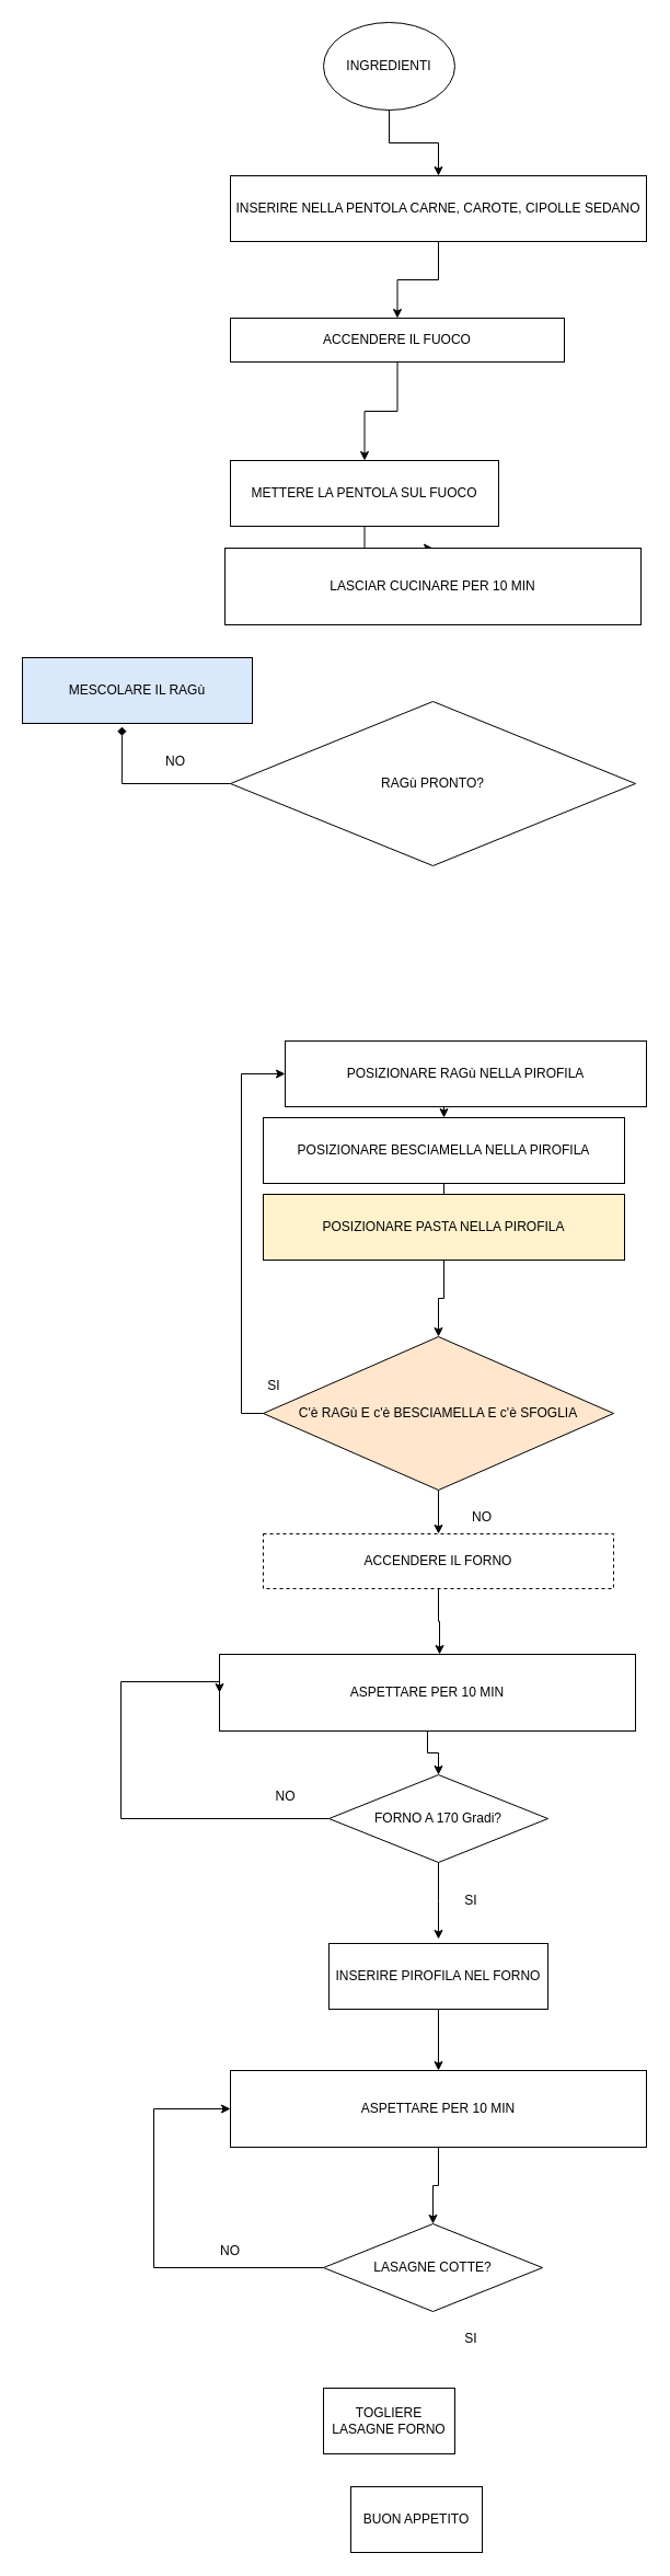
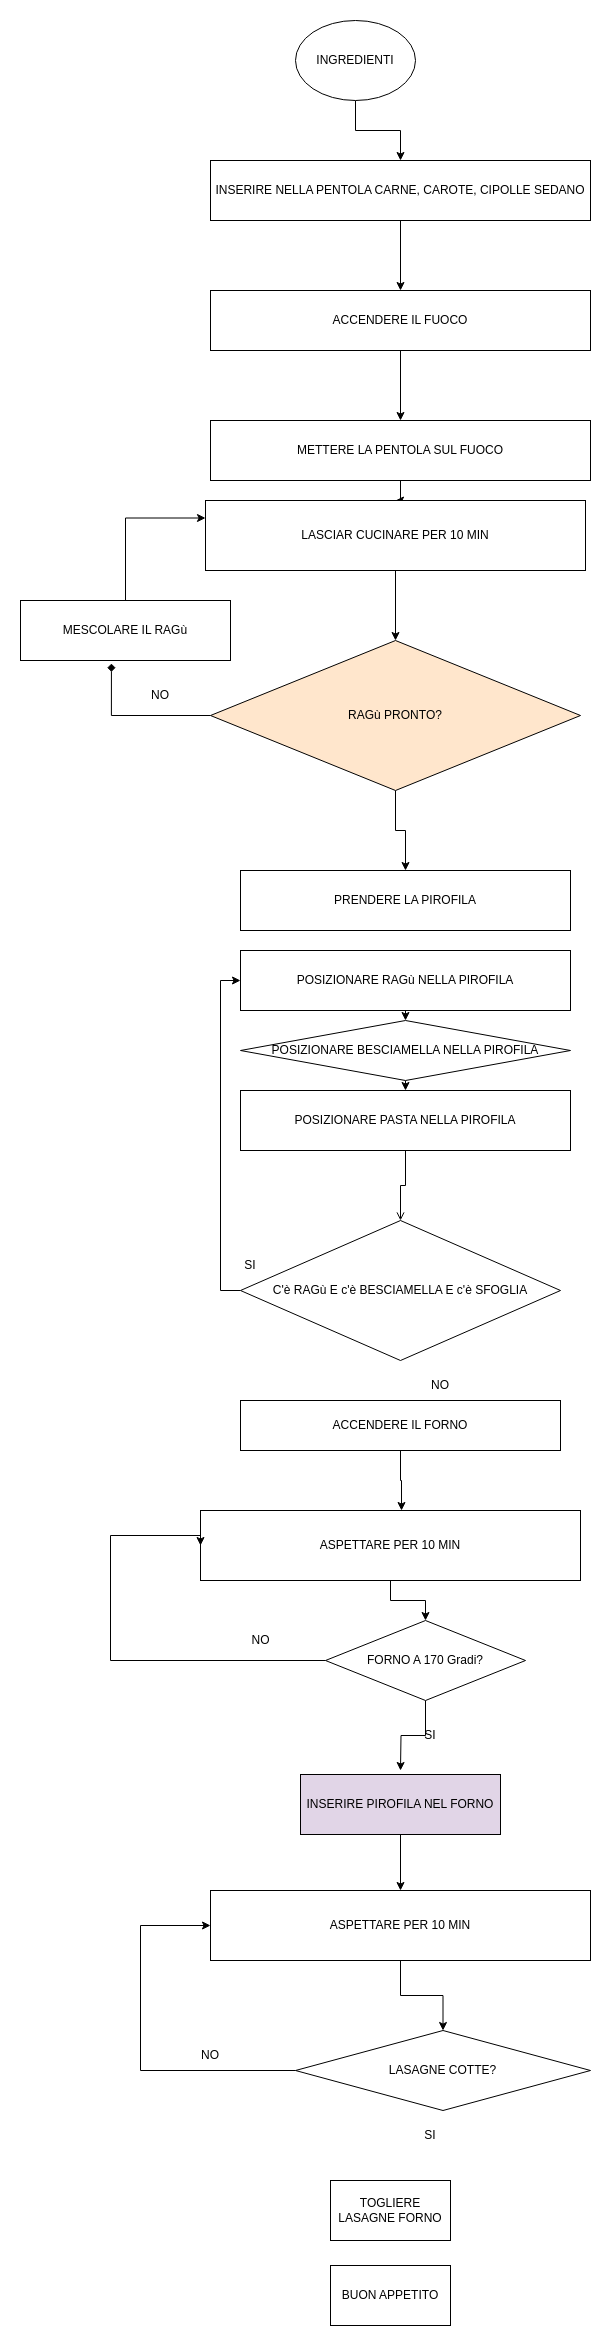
  <mxCell id="0" />
  <mxCell id="1" parent="0" />
  <mxCell id="2" style="edgeStyle=orthogonalEdgeStyle;rounded=0;orthogonalLoop=1;jettySize=auto;html=1;exitX=0.5;exitY=1;exitDx=0;exitDy=0;entryX=0.5;entryY=0;entryDx=0;entryDy=0;" edge="1" parent="1" source="3" target="5"><mxGeometry relative="1" as="geometry" /></mxCell>
  <mxCell id="3" value="INGREDIENTI" style="ellipse;whiteSpace=wrap;html=1;" vertex="1" parent="1"><mxGeometry x="295" y="20" width="120" height="80" as="geometry" /></mxCell>
  <mxCell id="4" style="edgeStyle=orthogonalEdgeStyle;rounded=0;orthogonalLoop=1;jettySize=auto;html=1;exitX=0.5;exitY=1;exitDx=0;exitDy=0;" edge="1" parent="1" source="5" target="7"><mxGeometry relative="1" as="geometry" /></mxCell>
  <mxCell id="5" value="INSERIRE NELLA PENTOLA CARNE, CAROTE, CIPOLLE SEDANO" style="rounded=0;whiteSpace=wrap;html=1;" vertex="1" parent="1"><mxGeometry x="210" y="160" width="380" height="60" as="geometry" /></mxCell>
  <mxCell id="6" style="edgeStyle=orthogonalEdgeStyle;rounded=0;orthogonalLoop=1;jettySize=auto;html=1;exitX=0.5;exitY=1;exitDx=0;exitDy=0;entryX=0.5;entryY=0;entryDx=0;entryDy=0;" edge="1" parent="1" source="7" target="9"><mxGeometry relative="1" as="geometry" /></mxCell>
- <mxCell id="7" value="ACCENDERE IL FUOCO" style="rounded=0;whiteSpace=wrap;html=1;" vertex="1" parent="1"><mxGeometry x="210" y="290" width="305" height="40" as="geometry" /></mxCell>
+ <mxCell id="7" value="ACCENDERE IL FUOCO" style="rounded=0;whiteSpace=wrap;html=1;" vertex="1" parent="1"><mxGeometry x="210" y="290" width="380" height="60" as="geometry" /></mxCell>
  <mxCell id="8" style="edgeStyle=orthogonalEdgeStyle;rounded=0;orthogonalLoop=1;jettySize=auto;html=1;exitX=0.5;exitY=1;exitDx=0;exitDy=0;" edge="1" parent="1" source="9" target="11"><mxGeometry relative="1" as="geometry" /></mxCell>
- <mxCell id="9" value="METTERE LA PENTOLA SUL FUOCO" style="rounded=0;whiteSpace=wrap;html=1;" vertex="1" parent="1"><mxGeometry x="210" y="420" width="245" height="60" as="geometry" /></mxCell>
+ <mxCell id="9" value="METTERE LA PENTOLA SUL FUOCO" style="rounded=0;whiteSpace=wrap;html=1;" vertex="1" parent="1"><mxGeometry x="210" y="420" width="380" height="60" as="geometry" /></mxCell>
+ <mxCell id="10" style="edgeStyle=orthogonalEdgeStyle;rounded=0;orthogonalLoop=1;jettySize=auto;html=1;exitX=0.5;exitY=1;exitDx=0;exitDy=0;" edge="1" parent="1" source="11" target="14"><mxGeometry relative="1" as="geometry" /></mxCell>
  <mxCell id="11" value="LASCIAR CUCINARE PER 10 MIN" style="rounded=0;whiteSpace=wrap;html=1;" vertex="1" parent="1"><mxGeometry x="205" y="500" width="380" height="70" as="geometry" /></mxCell>
  <mxCell id="12" style="edgeStyle=orthogonalEdgeStyle;rounded=0;orthogonalLoop=1;jettySize=auto;html=1;exitX=0;exitY=0.5;exitDx=0;exitDy=0;entryX=0.433;entryY=1.05;entryDx=0;entryDy=0;entryPerimeter=0;endArrow=diamond;" edge="1" parent="1" source="14" target="17"><mxGeometry relative="1" as="geometry"><Array as="points"><mxPoint x="110" y="715" /><mxPoint x="110" y="663" /></Array></mxGeometry></mxCell>
- <mxCell id="14" value="RAGù PRONTO?" style="rhombus;whiteSpace=wrap;html=1;" vertex="1" parent="1"><mxGeometry x="210" y="640" width="370" height="150" as="geometry" /></mxCell>
+ <mxCell id="13" value="" style="edgeStyle=orthogonalEdgeStyle;rounded=0;orthogonalLoop=1;jettySize=auto;html=1;" edge="1" parent="1" source="14" target="18"><mxGeometry relative="1" as="geometry" /></mxCell>
+ <mxCell id="14" value="RAGù PRONTO?" style="rhombus;whiteSpace=wrap;html=1;fillColor=#ffe6cc;" vertex="1" parent="1"><mxGeometry x="210" y="640" width="370" height="150" as="geometry" /></mxCell>
  <mxCell id="15" value="NO" style="text;html=1;strokeColor=none;fillColor=none;align=center;verticalAlign=middle;whiteSpace=wrap;rounded=0;" vertex="1" parent="1"><mxGeometry x="130" y="680" width="60" height="30" as="geometry" /></mxCell>
- <mxCell id="17" value="MESCOLARE IL RAGù" style="rounded=0;whiteSpace=wrap;html=1;fillColor=#dae8fc;" vertex="1" parent="1"><mxGeometry x="20" y="600" width="210" height="60" as="geometry" /></mxCell>
+ <mxCell id="16" style="edgeStyle=orthogonalEdgeStyle;rounded=0;orthogonalLoop=1;jettySize=auto;html=1;exitX=0.5;exitY=0;exitDx=0;exitDy=0;entryX=0;entryY=0.25;entryDx=0;entryDy=0;" edge="1" parent="1" source="17" target="11"><mxGeometry relative="1" as="geometry" /></mxCell>
+ <mxCell id="17" value="MESCOLARE IL RAGù" style="rounded=0;whiteSpace=wrap;html=1;" vertex="1" parent="1"><mxGeometry x="20" y="600" width="210" height="60" as="geometry" /></mxCell>
+ <mxCell id="18" value="PRENDERE LA PIROFILA" style="rounded=0;whiteSpace=wrap;html=1;" vertex="1" parent="1"><mxGeometry x="240" y="870" width="330" height="60" as="geometry" /></mxCell>
  <mxCell id="19" style="edgeStyle=orthogonalEdgeStyle;rounded=0;orthogonalLoop=1;jettySize=auto;html=1;exitX=0.5;exitY=1;exitDx=0;exitDy=0;entryX=0.5;entryY=0;entryDx=0;entryDy=0;" edge="1" parent="1" source="20" target="22"><mxGeometry relative="1" as="geometry" /></mxCell>
- <mxCell id="20" value="POSIZIONARE RAGù NELLA PIROFILA" style="rounded=0;whiteSpace=wrap;html=1;" vertex="1" parent="1"><mxGeometry x="260" y="950" width="330" height="60" as="geometry" /></mxCell>
- <mxCell id="21" style="edgeStyle=orthogonalEdgeStyle;rounded=0;orthogonalLoop=1;jettySize=auto;html=1;exitX=0.5;exitY=1;exitDx=0;exitDy=0;entryX=0.5;entryY=0;entryDx=0;entryDy=0;endArrow=none;" edge="1" parent="1" source="22" target="24"><mxGeometry relative="1" as="geometry" /></mxCell>
- <mxCell id="22" value="POSIZIONARE BESCIAMELLA NELLA PIROFILA" style="rounded=0;whiteSpace=wrap;html=1;" vertex="1" parent="1"><mxGeometry x="240" y="1020" width="330" height="60" as="geometry" /></mxCell>
- <mxCell id="23" style="edgeStyle=orthogonalEdgeStyle;rounded=0;orthogonalLoop=1;jettySize=auto;html=1;exitX=0.5;exitY=1;exitDx=0;exitDy=0;entryX=0.5;entryY=0;entryDx=0;entryDy=0;" edge="1" parent="1" source="24" target="27"><mxGeometry relative="1" as="geometry" /></mxCell>
- <mxCell id="24" value="POSIZIONARE PASTA NELLA PIROFILA" style="rounded=0;whiteSpace=wrap;html=1;fillColor=#fff2cc;" vertex="1" parent="1"><mxGeometry x="240" y="1090" width="330" height="60" as="geometry" /></mxCell>
+ <mxCell id="20" value="POSIZIONARE RAGù NELLA PIROFILA" style="rounded=0;whiteSpace=wrap;html=1;" vertex="1" parent="1"><mxGeometry x="240" y="950" width="330" height="60" as="geometry" /></mxCell>
+ <mxCell id="21" style="edgeStyle=orthogonalEdgeStyle;rounded=0;orthogonalLoop=1;jettySize=auto;html=1;exitX=0.5;exitY=1;exitDx=0;exitDy=0;entryX=0.5;entryY=0;entryDx=0;entryDy=0;" edge="1" parent="1" source="22" target="24"><mxGeometry relative="1" as="geometry" /></mxCell>
+ <mxCell id="22" value="POSIZIONARE BESCIAMELLA NELLA PIROFILA" style="rhombus;whiteSpace=wrap;html=1;" vertex="1" parent="1"><mxGeometry x="240" y="1020" width="330" height="60" as="geometry" /></mxCell>
+ <mxCell id="23" style="edgeStyle=orthogonalEdgeStyle;rounded=0;orthogonalLoop=1;jettySize=auto;html=1;exitX=0.5;exitY=1;exitDx=0;exitDy=0;entryX=0.5;entryY=0;entryDx=0;entryDy=0;endArrow=open;" edge="1" parent="1" source="24" target="27"><mxGeometry relative="1" as="geometry" /></mxCell>
+ <mxCell id="24" value="POSIZIONARE PASTA NELLA PIROFILA" style="rounded=0;whiteSpace=wrap;html=1;" vertex="1" parent="1"><mxGeometry x="240" y="1090" width="330" height="60" as="geometry" /></mxCell>
  <mxCell id="25" style="edgeStyle=orthogonalEdgeStyle;rounded=0;orthogonalLoop=1;jettySize=auto;html=1;exitX=0;exitY=0.5;exitDx=0;exitDy=0;entryX=0;entryY=0.5;entryDx=0;entryDy=0;" edge="1" parent="1" source="27" target="20"><mxGeometry relative="1" as="geometry" /></mxCell>
- <mxCell id="26" style="edgeStyle=orthogonalEdgeStyle;rounded=0;orthogonalLoop=1;jettySize=auto;html=1;exitX=0.5;exitY=1;exitDx=0;exitDy=0;" edge="1" parent="1" source="27" target="30"><mxGeometry relative="1" as="geometry" /></mxCell>
- <mxCell id="27" value="C'è RAGù E c'è BESCIAMELLA E c'è SFOGLIA" style="rhombus;whiteSpace=wrap;html=1;fillColor=#ffe6cc;" vertex="1" parent="1"><mxGeometry x="240" y="1220" width="320" height="140" as="geometry" /></mxCell>
+ <mxCell id="27" value="C'è RAGù E c'è BESCIAMELLA E c'è SFOGLIA" style="rhombus;whiteSpace=wrap;html=1;" vertex="1" parent="1"><mxGeometry x="240" y="1220" width="320" height="140" as="geometry" /></mxCell>
  <mxCell id="28" value="SI" style="text;html=1;strokeColor=none;fillColor=none;align=center;verticalAlign=middle;whiteSpace=wrap;rounded=0;" vertex="1" parent="1"><mxGeometry x="220" y="1250" width="60" height="30" as="geometry" /></mxCell>
  <mxCell id="29" style="edgeStyle=orthogonalEdgeStyle;rounded=0;orthogonalLoop=1;jettySize=auto;html=1;exitX=0.5;exitY=1;exitDx=0;exitDy=0;entryX=0.529;entryY=0;entryDx=0;entryDy=0;entryPerimeter=0;" edge="1" parent="1" source="30" target="33"><mxGeometry relative="1" as="geometry" /></mxCell>
- <mxCell id="30" value="ACCENDERE IL FORNO" style="rounded=0;whiteSpace=wrap;html=1;dashed=1;" vertex="1" parent="1"><mxGeometry x="240" y="1400" width="320" height="50" as="geometry" /></mxCell>
+ <mxCell id="30" value="ACCENDERE IL FORNO" style="rounded=0;whiteSpace=wrap;html=1;" vertex="1" parent="1"><mxGeometry x="240" y="1400" width="320" height="50" as="geometry" /></mxCell>
  <mxCell id="31" value="NO" style="text;html=1;strokeColor=none;fillColor=none;align=center;verticalAlign=middle;whiteSpace=wrap;rounded=0;" vertex="1" parent="1"><mxGeometry x="410" y="1370" width="60" height="30" as="geometry" /></mxCell>
  <mxCell id="32" style="edgeStyle=orthogonalEdgeStyle;rounded=0;orthogonalLoop=1;jettySize=auto;html=1;exitX=0.5;exitY=1;exitDx=0;exitDy=0;entryX=0.5;entryY=0;entryDx=0;entryDy=0;" edge="1" parent="1" source="33" target="36"><mxGeometry relative="1" as="geometry" /></mxCell>
  <mxCell id="33" value="ASPETTARE PER 10 MIN" style="rounded=0;whiteSpace=wrap;html=1;" vertex="1" parent="1"><mxGeometry x="200" y="1510" width="380" height="70" as="geometry" /></mxCell>
  <mxCell id="34" style="edgeStyle=orthogonalEdgeStyle;rounded=0;orthogonalLoop=1;jettySize=auto;html=1;exitX=0;exitY=0.5;exitDx=0;exitDy=0;entryX=0;entryY=0.5;entryDx=0;entryDy=0;" edge="1" parent="1" source="36" target="33"><mxGeometry relative="1" as="geometry"><mxPoint x="120" y="1540" as="targetPoint" /><Array as="points"><mxPoint x="110" y="1660" /><mxPoint x="110" y="1535" /></Array></mxGeometry></mxCell>
  <mxCell id="35" style="edgeStyle=orthogonalEdgeStyle;rounded=0;orthogonalLoop=1;jettySize=auto;html=1;exitX=0.5;exitY=1;exitDx=0;exitDy=0;" edge="1" parent="1" source="36"><mxGeometry relative="1" as="geometry"><mxPoint x="400" y="1770" as="targetPoint" /></mxGeometry></mxCell>
- <mxCell id="36" value="FORNO A 170 Gradi?" style="rhombus;whiteSpace=wrap;html=1;" vertex="1" parent="1"><mxGeometry x="300" y="1620" width="200" height="80" as="geometry" /></mxCell>
+ <mxCell id="36" value="FORNO A 170 Gradi?" style="rhombus;whiteSpace=wrap;html=1;" vertex="1" parent="1"><mxGeometry x="325" y="1620" width="200" height="80" as="geometry" /></mxCell>
  <mxCell id="37" value="NO" style="text;html=1;align=center;verticalAlign=middle;resizable=0;points=[];autosize=1;strokeColor=none;fillColor=none;" vertex="1" parent="1"><mxGeometry x="240" y="1625" width="40" height="30" as="geometry" /></mxCell>
  <mxCell id="38" style="edgeStyle=orthogonalEdgeStyle;rounded=0;orthogonalLoop=1;jettySize=auto;html=1;exitX=0.5;exitY=1;exitDx=0;exitDy=0;entryX=0.5;entryY=0;entryDx=0;entryDy=0;" edge="1" parent="1" source="39" target="42"><mxGeometry relative="1" as="geometry" /></mxCell>
- <mxCell id="39" value="INSERIRE PIROFILA NEL FORNO" style="rounded=0;whiteSpace=wrap;html=1;" vertex="1" parent="1"><mxGeometry x="300" y="1774" width="200" height="60" as="geometry" /></mxCell>
+ <mxCell id="39" value="INSERIRE PIROFILA NEL FORNO" style="rounded=0;whiteSpace=wrap;html=1;fillColor=#e1d5e7;" vertex="1" parent="1"><mxGeometry x="300" y="1774" width="200" height="60" as="geometry" /></mxCell>
  <mxCell id="40" value="SI" style="text;html=1;strokeColor=none;fillColor=none;align=center;verticalAlign=middle;whiteSpace=wrap;rounded=0;" vertex="1" parent="1"><mxGeometry x="400" y="1720" width="60" height="30" as="geometry" /></mxCell>
  <mxCell id="41" style="edgeStyle=orthogonalEdgeStyle;rounded=0;orthogonalLoop=1;jettySize=auto;html=1;exitX=0.5;exitY=1;exitDx=0;exitDy=0;entryX=0.5;entryY=0;entryDx=0;entryDy=0;" edge="1" parent="1" source="42" target="44"><mxGeometry relative="1" as="geometry" /></mxCell>
  <mxCell id="42" value="ASPETTARE PER 10 MIN" style="rounded=0;whiteSpace=wrap;html=1;" vertex="1" parent="1"><mxGeometry x="210" y="1890" width="380" height="70" as="geometry" /></mxCell>
  <mxCell id="43" style="edgeStyle=orthogonalEdgeStyle;rounded=0;orthogonalLoop=1;jettySize=auto;html=1;exitX=0;exitY=0.5;exitDx=0;exitDy=0;entryX=0;entryY=0.5;entryDx=0;entryDy=0;" edge="1" parent="1" source="44" target="42"><mxGeometry relative="1" as="geometry"><Array as="points"><mxPoint x="140" y="2070" /><mxPoint x="140" y="1925" /></Array></mxGeometry></mxCell>
- <mxCell id="44" value="LASAGNE COTTE?" style="rhombus;whiteSpace=wrap;html=1;" vertex="1" parent="1"><mxGeometry x="295" y="2030" width="200" height="80" as="geometry" /></mxCell>
+ <mxCell id="44" value="LASAGNE COTTE?" style="rhombus;whiteSpace=wrap;html=1;" vertex="1" parent="1"><mxGeometry x="295" y="2030" width="295" height="80" as="geometry" /></mxCell>
  <mxCell id="45" value="NO" style="text;html=1;strokeColor=none;fillColor=none;align=center;verticalAlign=middle;whiteSpace=wrap;rounded=0;" vertex="1" parent="1"><mxGeometry x="180" y="2040" width="60" height="30" as="geometry" /></mxCell>
- <mxCell id="46" value="TOGLIERE LASAGNE FORNO" style="rounded=0;whiteSpace=wrap;html=1;" vertex="1" parent="1"><mxGeometry x="295" y="2180" width="120" height="60" as="geometry" /></mxCell>
- <mxCell id="47" value="BUON APPETITO" style="rounded=0;whiteSpace=wrap;html=1;" vertex="1" parent="1"><mxGeometry x="320" y="2270" width="120" height="60" as="geometry" /></mxCell>
+ <mxCell id="46" value="TOGLIERE LASAGNE FORNO" style="rounded=0;whiteSpace=wrap;html=1;" vertex="1" parent="1"><mxGeometry x="330" y="2180" width="120" height="60" as="geometry" /></mxCell>
+ <mxCell id="47" value="BUON APPETITO" style="rounded=0;whiteSpace=wrap;html=1;" vertex="1" parent="1"><mxGeometry x="330" y="2265" width="120" height="60" as="geometry" /></mxCell>
  <mxCell id="48" value="SI" style="text;html=1;strokeColor=none;fillColor=none;align=center;verticalAlign=middle;whiteSpace=wrap;rounded=0;" vertex="1" parent="1"><mxGeometry x="400" y="2120" width="60" height="30" as="geometry" /></mxCell>
